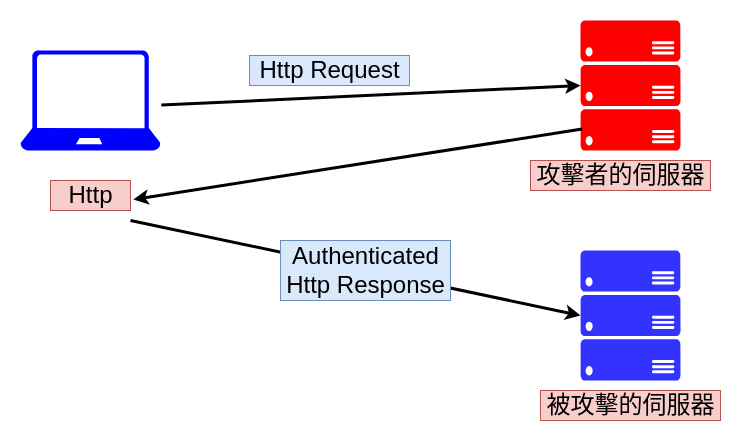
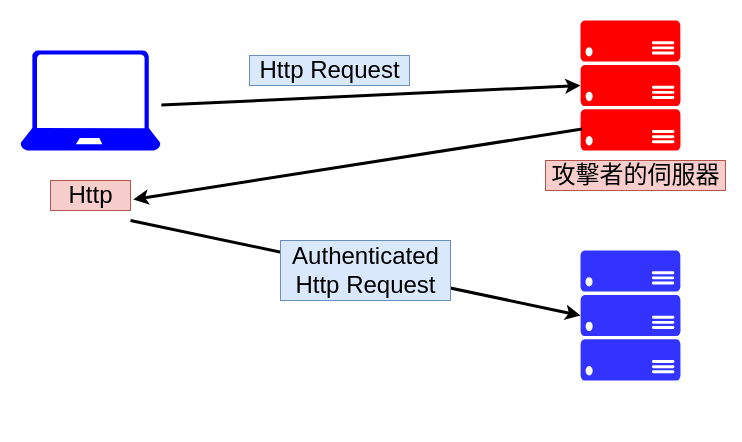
  <mxCell id="0" />
  <mxCell id="1" parent="0" />
  <mxCell id="2" value="" style="verticalLabelPosition=bottom;html=1;verticalAlign=top;align=center;strokeColor=none;shape=mxgraph.azure.laptop;pointerEvents=1;fillColor=#0000FF;" vertex="1" parent="1"><mxGeometry x="20" y="50" width="140" height="100" as="geometry" /></mxCell>
  <mxCell id="3" value="" style="verticalLabelPosition=bottom;html=1;verticalAlign=top;align=center;strokeColor=none;shape=mxgraph.azure.server_rack;fillColor=#FF0000;" vertex="1" parent="1"><mxGeometry x="580" y="20" width="100" height="130" as="geometry" /></mxCell>
  <mxCell id="4" value="Http" style="text;html=1;align=center;verticalAlign=middle;resizable=0;points=[];autosize=1;fillColor=#f8cecc;strokeColor=#b85450;fontSize=24;" vertex="1" parent="1"><mxGeometry x="50" y="180" width="80" height="30" as="geometry" /></mxCell>
- <mxCell id="5" value="攻擊者的伺服器" style="text;html=1;align=center;verticalAlign=middle;resizable=0;points=[];autosize=1;fillColor=#f8cecc;strokeColor=#b85450;fontSize=24;" vertex="1" parent="1"><mxGeometry x="530" y="160" width="180" height="30" as="geometry" /></mxCell>
- <mxCell id="6" value="被攻擊的伺服器" style="text;html=1;align=center;verticalAlign=middle;resizable=0;points=[];autosize=1;fillColor=#f8cecc;strokeColor=#b85450;fontSize=24;" vertex="1" parent="1"><mxGeometry x="540" y="390" width="180" height="30" as="geometry" /></mxCell>
+ <mxCell id="5" value="攻擊者的伺服器" style="text;html=1;align=center;verticalAlign=middle;resizable=0;points=[];autosize=1;fillColor=#f8cecc;strokeColor=#b85450;fontSize=24;" vertex="1" parent="1"><mxGeometry x="545" y="160" width="180" height="30" as="geometry" /></mxCell>
  <mxCell id="7" value="" style="verticalLabelPosition=bottom;html=1;verticalAlign=top;align=center;strokeColor=none;shape=mxgraph.azure.server_rack;fillColor=#3333FF;" vertex="1" parent="1"><mxGeometry x="580" y="250" width="100" height="130" as="geometry" /></mxCell>
  <mxCell id="8" value="Http Request" style="text;html=1;align=center;verticalAlign=middle;resizable=0;points=[];autosize=1;fillColor=#dae8fc;strokeColor=#6c8ebf;fontSize=24;" vertex="1" parent="1"><mxGeometry x="249" y="55" width="160" height="30" as="geometry" /></mxCell>
  <mxCell id="9" value="" style="endArrow=classic;html=1;fontSize=24;exitX=1.006;exitY=0.546;exitDx=0;exitDy=0;exitPerimeter=0;entryX=0;entryY=0.5;entryDx=0;entryDy=0;entryPerimeter=0;strokeWidth=3;" edge="1" parent="1" source="2" target="3"><mxGeometry width="50" height="50" relative="1" as="geometry"><mxPoint x="470" y="320" as="sourcePoint" /><mxPoint x="520" y="270" as="targetPoint" /></mxGeometry></mxCell>
  <mxCell id="10" value="" style="endArrow=classic;html=1;fontSize=24;exitX=0.016;exitY=0.835;exitDx=0;exitDy=0;exitPerimeter=0;entryX=1.035;entryY=0.633;entryDx=0;entryDy=0;entryPerimeter=0;strokeWidth=3;" edge="1" parent="1" source="3" target="4"><mxGeometry width="50" height="50" relative="1" as="geometry"><mxPoint x="170.84" y="114.6" as="sourcePoint" /><mxPoint x="590" y="95" as="targetPoint" /></mxGeometry></mxCell>
  <mxCell id="11" value="" style="endArrow=classic;html=1;fontSize=24;entryX=0;entryY=0.5;entryDx=0;entryDy=0;entryPerimeter=0;strokeWidth=3;" edge="1" parent="1" target="7"><mxGeometry width="50" height="50" relative="1" as="geometry"><mxPoint x="130" y="220" as="sourcePoint" /><mxPoint x="590" y="95" as="targetPoint" /></mxGeometry></mxCell>
- <mxCell id="12" value="Authenticated&lt;br&gt;Http Response" style="text;html=1;align=center;verticalAlign=middle;resizable=0;points=[];autosize=1;fillColor=#dae8fc;strokeColor=#6c8ebf;fontSize=24;" vertex="1" parent="1"><mxGeometry x="280" y="240" width="170" height="60" as="geometry" /></mxCell>
+ <mxCell id="12" value="Authenticated&lt;br&gt;Http Request" style="text;html=1;align=center;verticalAlign=middle;resizable=0;points=[];autosize=1;fillColor=#dae8fc;strokeColor=#6c8ebf;fontSize=24;" vertex="1" parent="1"><mxGeometry x="280" y="240" width="170" height="60" as="geometry" /></mxCell>
